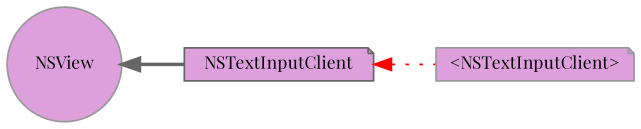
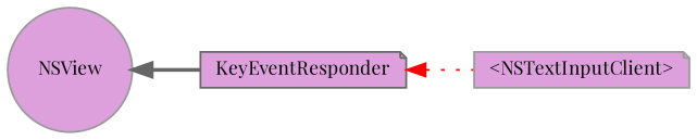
  digraph {
    fontname="Playfair Display"
    rankdir=LR
    node [color=grey60 fillcolor=plum fontname="Playfair Display" fontsize=10 shape=note style=filled]
    edge [dir=back fontname="Playfair Display" fontsize=10 labelfontname=Helvetica labelfontsize=10]
    n1 [height=0.2 label="\<NSTextInputClient\>" width=0.4]
-   n2 [color=grey40 height=0.2 label=NSTextInputClient width=0.4]
+   n2 [color=grey40 height=0.2 label=KeyEventResponder width=0.4]
    n3 [height=0.2 label=NSView shape=circle width=0.4]
    n2 -> n1 [color=red style=dotted]
    n3 -> n2 [color=gray40 style=bold]
  }
